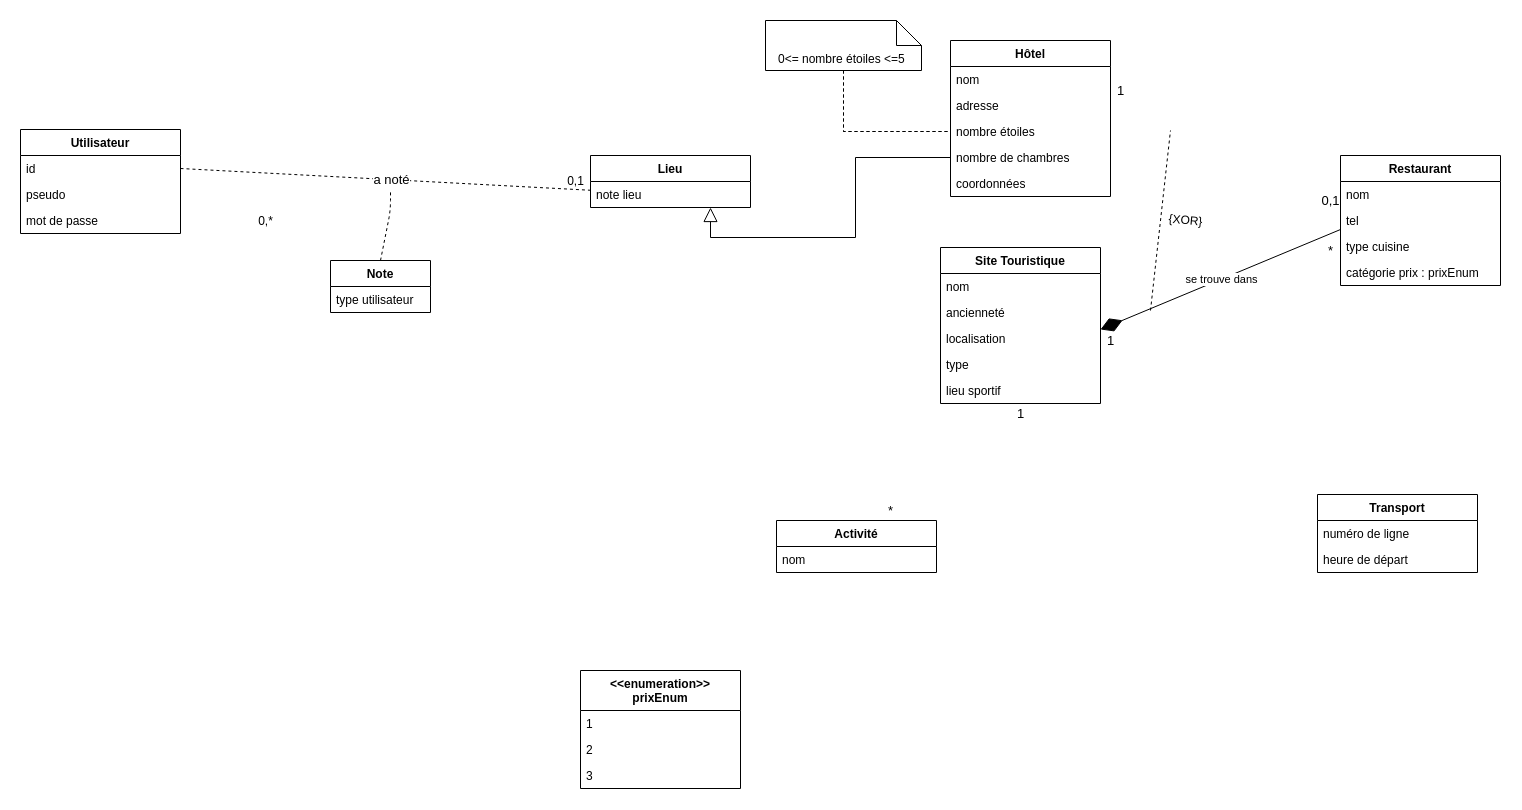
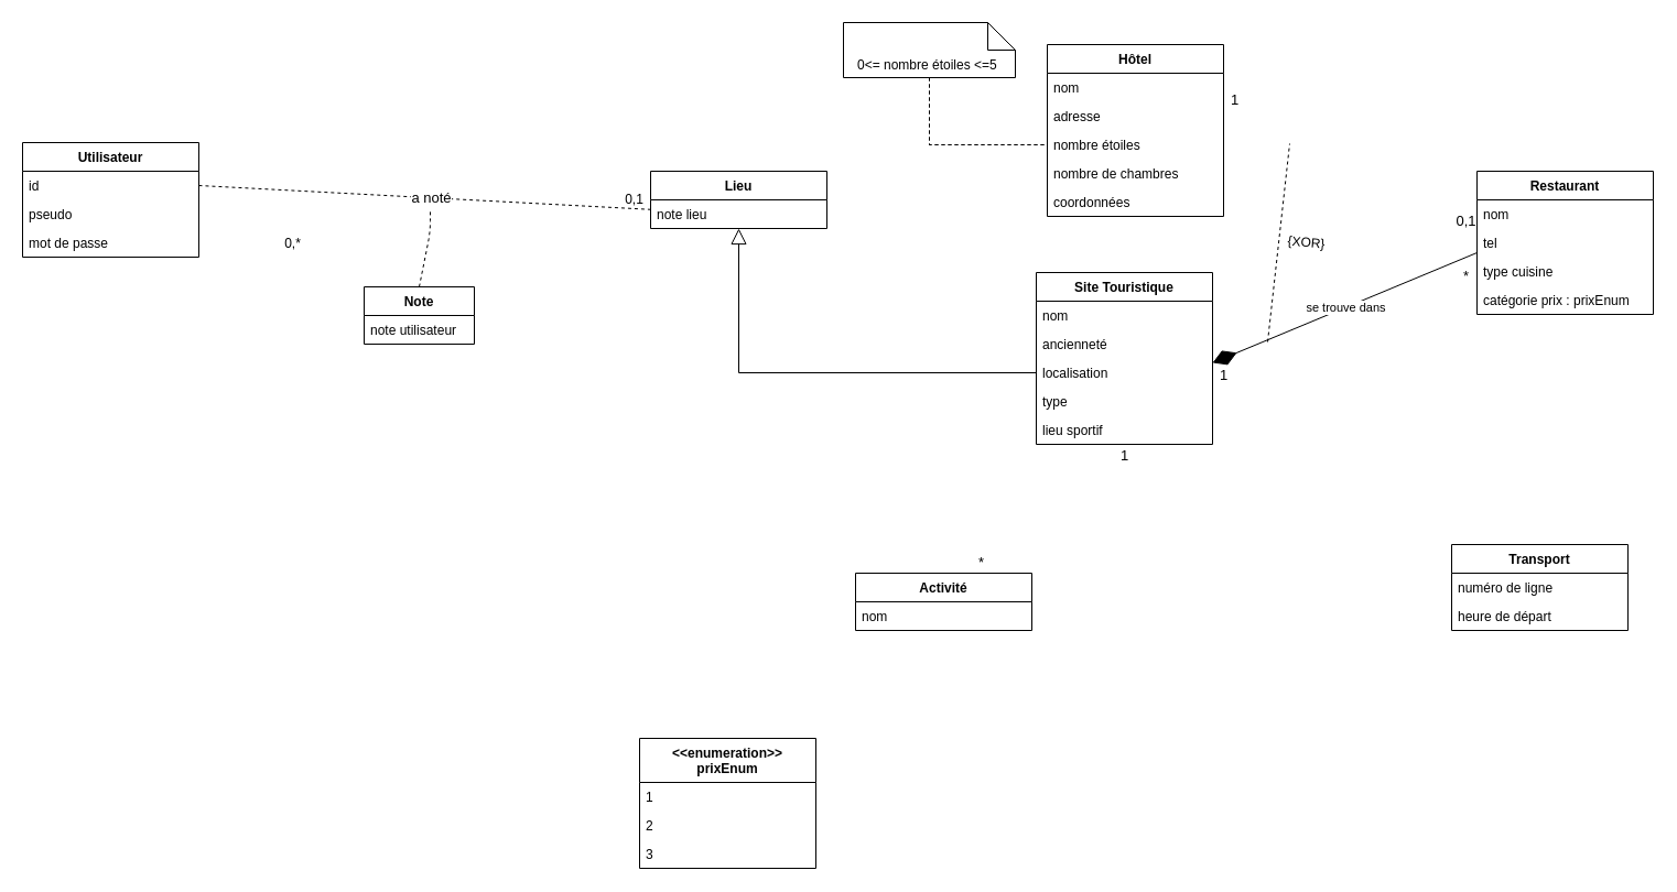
  <mxCell id="0" />
  <mxCell id="1" parent="0" />
  <mxCell id="2" value="Site Touristique" style="swimlane;fontStyle=1;align=center;verticalAlign=top;childLayout=stackLayout;horizontal=1;startSize=26;horizontalStack=0;resizeParent=1;resizeParentMax=0;resizeLast=0;collapsible=1;marginBottom=0;" vertex="1" parent="1"><mxGeometry x="940" y="247" width="160" height="156" as="geometry" /></mxCell>
  <mxCell id="3" value="nom" style="text;strokeColor=none;fillColor=none;align=left;verticalAlign=top;spacingLeft=4;spacingRight=4;overflow=hidden;rotatable=0;points=[[0,0.5],[1,0.5]];portConstraint=eastwest;" vertex="1" parent="2"><mxGeometry y="26" width="160" height="26" as="geometry" /></mxCell>
  <mxCell id="4" value="ancienneté" style="text;strokeColor=none;fillColor=none;align=left;verticalAlign=top;spacingLeft=4;spacingRight=4;overflow=hidden;rotatable=0;points=[[0,0.5],[1,0.5]];portConstraint=eastwest;" vertex="1" parent="2"><mxGeometry y="52" width="160" height="26" as="geometry" /></mxCell>
  <mxCell id="5" value="localisation" style="text;strokeColor=none;fillColor=none;align=left;verticalAlign=top;spacingLeft=4;spacingRight=4;overflow=hidden;rotatable=0;points=[[0,0.5],[1,0.5]];portConstraint=eastwest;" vertex="1" parent="2"><mxGeometry y="78" width="160" height="26" as="geometry" /></mxCell>
  <mxCell id="6" value="type" style="text;strokeColor=none;fillColor=none;align=left;verticalAlign=top;spacingLeft=4;spacingRight=4;overflow=hidden;rotatable=0;points=[[0,0.5],[1,0.5]];portConstraint=eastwest;" vertex="1" parent="2"><mxGeometry y="104" width="160" height="26" as="geometry" /></mxCell>
  <mxCell id="7" value="lieu sportif" style="text;strokeColor=none;fillColor=none;align=left;verticalAlign=top;spacingLeft=4;spacingRight=4;overflow=hidden;rotatable=0;points=[[0,0.5],[1,0.5]];portConstraint=eastwest;" vertex="1" parent="2"><mxGeometry y="130" width="160" height="26" as="geometry" /></mxCell>
  <mxCell id="8" value="&lt;&lt;enumeration&gt;&gt;&#10;prixEnum" style="swimlane;fontStyle=1;align=center;verticalAlign=top;childLayout=stackLayout;horizontal=1;startSize=40;horizontalStack=0;resizeParent=1;resizeParentMax=0;resizeLast=0;collapsible=1;marginBottom=0;" vertex="1" parent="1"><mxGeometry x="580" y="670" width="160" height="118" as="geometry" /></mxCell>
  <mxCell id="9" value="1" style="text;strokeColor=none;fillColor=none;align=left;verticalAlign=top;spacingLeft=4;spacingRight=4;overflow=hidden;rotatable=0;points=[[0,0.5],[1,0.5]];portConstraint=eastwest;" vertex="1" parent="8"><mxGeometry y="40" width="160" height="26" as="geometry" /></mxCell>
  <mxCell id="10" value="2" style="text;strokeColor=none;fillColor=none;align=left;verticalAlign=top;spacingLeft=4;spacingRight=4;overflow=hidden;rotatable=0;points=[[0,0.5],[1,0.5]];portConstraint=eastwest;" vertex="1" parent="8"><mxGeometry y="66" width="160" height="26" as="geometry" /></mxCell>
  <mxCell id="11" value="3" style="text;strokeColor=none;fillColor=none;align=left;verticalAlign=top;spacingLeft=4;spacingRight=4;overflow=hidden;rotatable=0;points=[[0,0.5],[1,0.5]];portConstraint=eastwest;" vertex="1" parent="8"><mxGeometry y="92" width="160" height="26" as="geometry" /></mxCell>
  <mxCell id="12" value="Hôtel" style="swimlane;fontStyle=1;align=center;verticalAlign=top;childLayout=stackLayout;horizontal=1;startSize=26;horizontalStack=0;resizeParent=1;resizeParentMax=0;resizeLast=0;collapsible=1;marginBottom=0;" vertex="1" parent="1"><mxGeometry x="950" y="40" width="160" height="156" as="geometry" /></mxCell>
  <mxCell id="13" value="nom" style="text;strokeColor=none;fillColor=none;align=left;verticalAlign=top;spacingLeft=4;spacingRight=4;overflow=hidden;rotatable=0;points=[[0,0.5],[1,0.5]];portConstraint=eastwest;" vertex="1" parent="12"><mxGeometry y="26" width="160" height="26" as="geometry" /></mxCell>
  <mxCell id="14" value="adresse" style="text;strokeColor=none;fillColor=none;align=left;verticalAlign=top;spacingLeft=4;spacingRight=4;overflow=hidden;rotatable=0;points=[[0,0.5],[1,0.5]];portConstraint=eastwest;" vertex="1" parent="12"><mxGeometry y="52" width="160" height="26" as="geometry" /></mxCell>
  <mxCell id="15" value="nombre étoiles" style="text;strokeColor=none;fillColor=none;align=left;verticalAlign=top;spacingLeft=4;spacingRight=4;overflow=hidden;rotatable=0;points=[[0,0.5],[1,0.5]];portConstraint=eastwest;" vertex="1" parent="12"><mxGeometry y="78" width="160" height="26" as="geometry" /></mxCell>
  <mxCell id="16" value="nombre de chambres" style="text;strokeColor=none;fillColor=none;align=left;verticalAlign=top;spacingLeft=4;spacingRight=4;overflow=hidden;rotatable=0;points=[[0,0.5],[1,0.5]];portConstraint=eastwest;" vertex="1" parent="12"><mxGeometry y="104" width="160" height="26" as="geometry" /></mxCell>
  <mxCell id="17" value="coordonnées" style="text;strokeColor=none;fillColor=none;align=left;verticalAlign=top;spacingLeft=4;spacingRight=4;overflow=hidden;rotatable=0;points=[[0,0.5],[1,0.5]];portConstraint=eastwest;" vertex="1" parent="12"><mxGeometry y="130" width="160" height="26" as="geometry" /></mxCell>
  <mxCell id="18" value="Transport" style="swimlane;fontStyle=1;align=center;verticalAlign=top;childLayout=stackLayout;horizontal=1;startSize=26;horizontalStack=0;resizeParent=1;resizeParentMax=0;resizeLast=0;collapsible=1;marginBottom=0;swimlaneLine=1;glass=0;shadow=0;sketch=0;rounded=0;" vertex="1" parent="1"><mxGeometry x="1317" y="494" width="160" height="78" as="geometry" /></mxCell>
  <mxCell id="19" value="numéro de ligne" style="text;strokeColor=none;fillColor=none;align=left;verticalAlign=top;spacingLeft=4;spacingRight=4;overflow=hidden;rotatable=0;points=[[0,0.5],[1,0.5]];portConstraint=eastwest;" vertex="1" parent="18"><mxGeometry y="26" width="160" height="26" as="geometry" /></mxCell>
  <mxCell id="20" value="heure de départ" style="text;strokeColor=none;fillColor=none;align=left;verticalAlign=top;spacingLeft=4;spacingRight=4;overflow=hidden;rotatable=0;points=[[0,0.5],[1,0.5]];portConstraint=eastwest;" vertex="1" parent="18"><mxGeometry y="52" width="160" height="26" as="geometry" /></mxCell>
  <mxCell id="21" value="Restaurant" style="swimlane;fontStyle=1;align=center;verticalAlign=top;childLayout=stackLayout;horizontal=1;startSize=26;horizontalStack=0;resizeParent=1;resizeParentMax=0;resizeLast=0;collapsible=1;marginBottom=0;" vertex="1" parent="1"><mxGeometry x="1340" y="155" width="160" height="130" as="geometry" /></mxCell>
  <mxCell id="22" value="nom" style="text;strokeColor=none;fillColor=none;align=left;verticalAlign=top;spacingLeft=4;spacingRight=4;overflow=hidden;rotatable=0;points=[[0,0.5],[1,0.5]];portConstraint=eastwest;" vertex="1" parent="21"><mxGeometry y="26" width="160" height="26" as="geometry" /></mxCell>
  <mxCell id="23" value="tel" style="text;strokeColor=none;fillColor=none;align=left;verticalAlign=top;spacingLeft=4;spacingRight=4;overflow=hidden;rotatable=0;points=[[0,0.5],[1,0.5]];portConstraint=eastwest;" vertex="1" parent="21"><mxGeometry y="52" width="160" height="26" as="geometry" /></mxCell>
  <mxCell id="24" value="type cuisine" style="text;strokeColor=none;fillColor=none;align=left;verticalAlign=top;spacingLeft=4;spacingRight=4;overflow=hidden;rotatable=0;points=[[0,0.5],[1,0.5]];portConstraint=eastwest;" vertex="1" parent="21"><mxGeometry y="78" width="160" height="26" as="geometry" /></mxCell>
  <mxCell id="25" value="catégorie prix : prixEnum" style="text;strokeColor=none;fillColor=none;align=left;verticalAlign=top;spacingLeft=4;spacingRight=4;overflow=hidden;rotatable=0;points=[[0,0.5],[1,0.5]];portConstraint=eastwest;" vertex="1" parent="21"><mxGeometry y="104" width="160" height="26" as="geometry" /></mxCell>
  <mxCell id="26" value="Utilisateur" style="swimlane;fontStyle=1;align=center;verticalAlign=top;childLayout=stackLayout;horizontal=1;startSize=26;horizontalStack=0;resizeParent=1;resizeParentMax=0;resizeLast=0;collapsible=1;marginBottom=0;" vertex="1" parent="1"><mxGeometry x="20" y="129" width="160" height="104" as="geometry" /></mxCell>
  <mxCell id="27" value="id" style="text;strokeColor=none;fillColor=none;align=left;verticalAlign=top;spacingLeft=4;spacingRight=4;overflow=hidden;rotatable=0;points=[[0,0.5],[1,0.5]];portConstraint=eastwest;" vertex="1" parent="26"><mxGeometry y="26" width="160" height="26" as="geometry" /></mxCell>
  <mxCell id="28" value="pseudo" style="text;strokeColor=none;fillColor=none;align=left;verticalAlign=top;spacingLeft=4;spacingRight=4;overflow=hidden;rotatable=0;points=[[0,0.5],[1,0.5]];portConstraint=eastwest;" vertex="1" parent="26"><mxGeometry y="52" width="160" height="26" as="geometry" /></mxCell>
  <mxCell id="29" value="mot de passe" style="text;strokeColor=none;fillColor=none;align=left;verticalAlign=top;spacingLeft=4;spacingRight=4;overflow=hidden;rotatable=0;points=[[0,0.5],[1,0.5]];portConstraint=eastwest;" vertex="1" parent="26"><mxGeometry y="78" width="160" height="26" as="geometry" /></mxCell>
  <mxCell id="30" style="edgeStyle=orthogonalEdgeStyle;rounded=0;orthogonalLoop=1;jettySize=auto;html=1;exitX=0.5;exitY=1;exitDx=0;exitDy=0;exitPerimeter=0;strokeColor=none;" edge="1" parent="1" source="32" target="15"><mxGeometry relative="1" as="geometry" /></mxCell>
  <mxCell id="31" style="edgeStyle=orthogonalEdgeStyle;rounded=0;orthogonalLoop=1;jettySize=auto;html=1;exitX=0.5;exitY=1;exitDx=0;exitDy=0;exitPerimeter=0;strokeColor=#000000;dashed=1;endArrow=none;endFill=0;" edge="1" parent="1" source="32" target="15"><mxGeometry relative="1" as="geometry" /></mxCell>
  <mxCell id="32" value="0&amp;lt;= nombre étoiles &amp;lt;=5&amp;nbsp;" style="shape=note2;boundedLbl=1;whiteSpace=wrap;html=1;size=25;verticalAlign=top;align=center;" vertex="1" parent="1"><mxGeometry x="765" y="20" width="156" height="50" as="geometry" /></mxCell>
  <mxCell id="33" style="edgeStyle=orthogonalEdgeStyle;rounded=0;orthogonalLoop=1;jettySize=auto;html=1;exitX=0.5;exitY=1;exitDx=0;exitDy=0;exitPerimeter=0;strokeColor=#000000;dashed=1;endArrow=none;endFill=0;" edge="1" parent="1" source="32" target="15"><mxGeometry relative="1" as="geometry"><mxPoint x="1098" y="151" as="targetPoint" /></mxGeometry></mxCell>
  <mxCell id="34" style="edgeStyle=none;rounded=0;orthogonalLoop=1;jettySize=auto;html=1;exitX=1;exitY=0.5;exitDx=0;exitDy=0;entryX=0;entryY=0.5;entryDx=0;entryDy=0;startArrow=diamondThin;startFill=1;startSize=21;sourcePerimeterSpacing=0;endArrow=none;endFill=0;targetPerimeterSpacing=0;strokeColor=#000000;" edge="1" parent="1"><mxGeometry relative="1" as="geometry"><mxPoint x="1100" y="329" as="sourcePoint" /><mxPoint x="1340" y="229" as="targetPoint" /></mxGeometry></mxCell>
  <mxCell id="35" value="se trouve dans" style="edgeLabel;html=1;align=center;verticalAlign=middle;resizable=0;points=[];" vertex="1" connectable="0" parent="34"><mxGeometry x="0.099" y="-4" relative="1" as="geometry"><mxPoint x="-13.08" y="1.12" as="offset" /></mxGeometry></mxCell>
  <mxCell id="36" value="" style="endArrow=none;dashed=1;html=1;strokeColor=#000000;" edge="1" parent="1"><mxGeometry width="50" height="50" relative="1" as="geometry"><mxPoint x="1150" y="310" as="sourcePoint" /><mxPoint x="1170" y="130" as="targetPoint" /></mxGeometry></mxCell>
  <mxCell id="37" value="{XOR}" style="text;html=1;align=center;verticalAlign=middle;resizable=0;points=[];autosize=1;rotation=5;" vertex="1" parent="1"><mxGeometry x="1160" y="210" width="50" height="20" as="geometry" /></mxCell>
  <mxCell id="38" value="Activité" style="swimlane;fontStyle=1;align=center;verticalAlign=top;childLayout=stackLayout;horizontal=1;startSize=26;horizontalStack=0;resizeParent=1;resizeParentMax=0;resizeLast=0;collapsible=1;marginBottom=0;" vertex="1" parent="1"><mxGeometry x="776" y="520" width="160" height="52" as="geometry" /></mxCell>
  <mxCell id="39" value="nom" style="text;strokeColor=none;fillColor=none;align=left;verticalAlign=top;spacingLeft=4;spacingRight=4;overflow=hidden;rotatable=0;points=[[0,0.5],[1,0.5]];portConstraint=eastwest;" vertex="1" parent="38"><mxGeometry y="26" width="160" height="26" as="geometry" /></mxCell>
  <mxCell id="40" value="Lieu" style="swimlane;fontStyle=1;align=center;verticalAlign=top;childLayout=stackLayout;horizontal=1;startSize=26;horizontalStack=0;resizeParent=1;resizeParentMax=0;resizeLast=0;collapsible=1;marginBottom=0;" vertex="1" parent="1"><mxGeometry x="590" y="155" width="160" height="52" as="geometry" /></mxCell>
  <mxCell id="41" value="note lieu" style="text;strokeColor=none;fillColor=none;align=left;verticalAlign=top;spacingLeft=4;spacingRight=4;overflow=hidden;rotatable=0;points=[[0,0.5],[1,0.5]];portConstraint=eastwest;" vertex="1" parent="40"><mxGeometry y="26" width="160" height="26" as="geometry" /></mxCell>
- <mxCell id="43" style="edgeStyle=orthogonalEdgeStyle;rounded=0;orthogonalLoop=1;jettySize=auto;html=1;exitX=0;exitY=0.5;exitDx=0;exitDy=0;entryX=0.75;entryY=1;entryDx=0;entryDy=0;startArrow=none;startFill=0;sourcePerimeterSpacing=0;endArrow=block;endFill=0;targetPerimeterSpacing=0;strokeColor=#000000;startSize=13;endSize=12;" edge="1" parent="1" source="16" target="40"><mxGeometry relative="1" as="geometry" /></mxCell>
+ <mxCell id="42" style="edgeStyle=orthogonalEdgeStyle;rounded=0;orthogonalLoop=1;jettySize=auto;html=1;exitX=0;exitY=0.5;exitDx=0;exitDy=0;entryX=0.5;entryY=1;entryDx=0;entryDy=0;startArrow=none;startFill=0;sourcePerimeterSpacing=0;endArrow=block;endFill=0;targetPerimeterSpacing=0;strokeColor=#000000;endSize=12;" edge="1" parent="1" source="5" target="40"><mxGeometry relative="1" as="geometry" /></mxCell>
  <mxCell id="44" value="Note" style="swimlane;fontStyle=1;align=center;verticalAlign=top;childLayout=stackLayout;horizontal=1;startSize=26;horizontalStack=0;resizeParent=1;resizeParentMax=0;resizeLast=0;collapsible=1;marginBottom=0;" vertex="1" parent="1"><mxGeometry x="330" y="260" width="100" height="52" as="geometry" /></mxCell>
- <mxCell id="45" value="type utilisateur" style="text;strokeColor=none;fillColor=none;align=left;verticalAlign=top;spacingLeft=4;spacingRight=4;overflow=hidden;rotatable=0;points=[[0,0.5],[1,0.5]];portConstraint=eastwest;" vertex="1" parent="44"><mxGeometry y="26" width="100" height="26" as="geometry" /></mxCell>
+ <mxCell id="45" value="note utilisateur" style="text;strokeColor=none;fillColor=none;align=left;verticalAlign=top;spacingLeft=4;spacingRight=4;overflow=hidden;rotatable=0;points=[[0,0.5],[1,0.5]];portConstraint=eastwest;" vertex="1" parent="44"><mxGeometry y="26" width="100" height="26" as="geometry" /></mxCell>
  <mxCell id="46" style="rounded=0;orthogonalLoop=1;jettySize=auto;html=1;exitX=1;exitY=0.5;exitDx=0;exitDy=0;startArrow=none;startFill=0;startSize=13;sourcePerimeterSpacing=0;endArrow=none;endFill=0;endSize=12;targetPerimeterSpacing=0;strokeColor=#000000;dashed=1;" edge="1" parent="1" source="27" target="41"><mxGeometry relative="1" as="geometry" /></mxCell>
  <mxCell id="47" value="a noté" style="edgeLabel;html=1;align=center;verticalAlign=middle;resizable=0;points=[];fontSize=13;" vertex="1" connectable="0" parent="46"><mxGeometry x="0.032" y="2" relative="1" as="geometry"><mxPoint x="-1.53" y="0.78" as="offset" /></mxGeometry></mxCell>
  <mxCell id="48" value="0,1" style="text;html=1;align=center;verticalAlign=middle;resizable=0;points=[];autosize=1;" vertex="1" parent="1"><mxGeometry x="560" y="171" width="30" height="20" as="geometry" /></mxCell>
  <mxCell id="49" value="0,*" style="text;html=1;align=center;verticalAlign=middle;resizable=0;points=[];autosize=1;" vertex="1" parent="1"><mxGeometry x="250" y="211" width="30" height="20" as="geometry" /></mxCell>
  <mxCell id="50" value="" style="endArrow=none;dashed=1;html=1;strokeColor=#000000;fontSize=13;exitX=0.5;exitY=0;exitDx=0;exitDy=0;" edge="1" parent="1" source="44"><mxGeometry width="50" height="50" relative="1" as="geometry"><mxPoint x="390" y="230" as="sourcePoint" /><mxPoint x="390" y="190" as="targetPoint" /><Array as="points"><mxPoint x="390" y="210" /></Array></mxGeometry></mxCell>
  <mxCell id="51" value="*" style="text;html=1;align=center;verticalAlign=middle;resizable=0;points=[];autosize=1;fontSize=13;" vertex="1" parent="1"><mxGeometry x="880" y="500" width="20" height="20" as="geometry" /></mxCell>
  <mxCell id="52" value="1" style="text;html=1;align=center;verticalAlign=middle;resizable=0;points=[];autosize=1;fontSize=13;" vertex="1" parent="1"><mxGeometry x="1010" y="403" width="20" height="20" as="geometry" /></mxCell>
  <mxCell id="53" value="1" style="text;html=1;align=center;verticalAlign=middle;resizable=0;points=[];autosize=1;fontSize=13;" vertex="1" parent="1"><mxGeometry x="1100" y="330" width="20" height="20" as="geometry" /></mxCell>
  <mxCell id="54" value="*" style="text;html=1;align=center;verticalAlign=middle;resizable=0;points=[];autosize=1;fontSize=13;" vertex="1" parent="1"><mxGeometry x="1320" y="240" width="20" height="20" as="geometry" /></mxCell>
  <mxCell id="55" value="1" style="text;html=1;align=center;verticalAlign=middle;resizable=0;points=[];autosize=1;fontSize=13;" vertex="1" parent="1"><mxGeometry x="1110" y="80" width="20" height="20" as="geometry" /></mxCell>
  <mxCell id="56" value="0,1" style="text;html=1;align=center;verticalAlign=middle;resizable=0;points=[];autosize=1;fontSize=13;" vertex="1" parent="1"><mxGeometry x="1315" y="190" width="30" height="20" as="geometry" /></mxCell>
